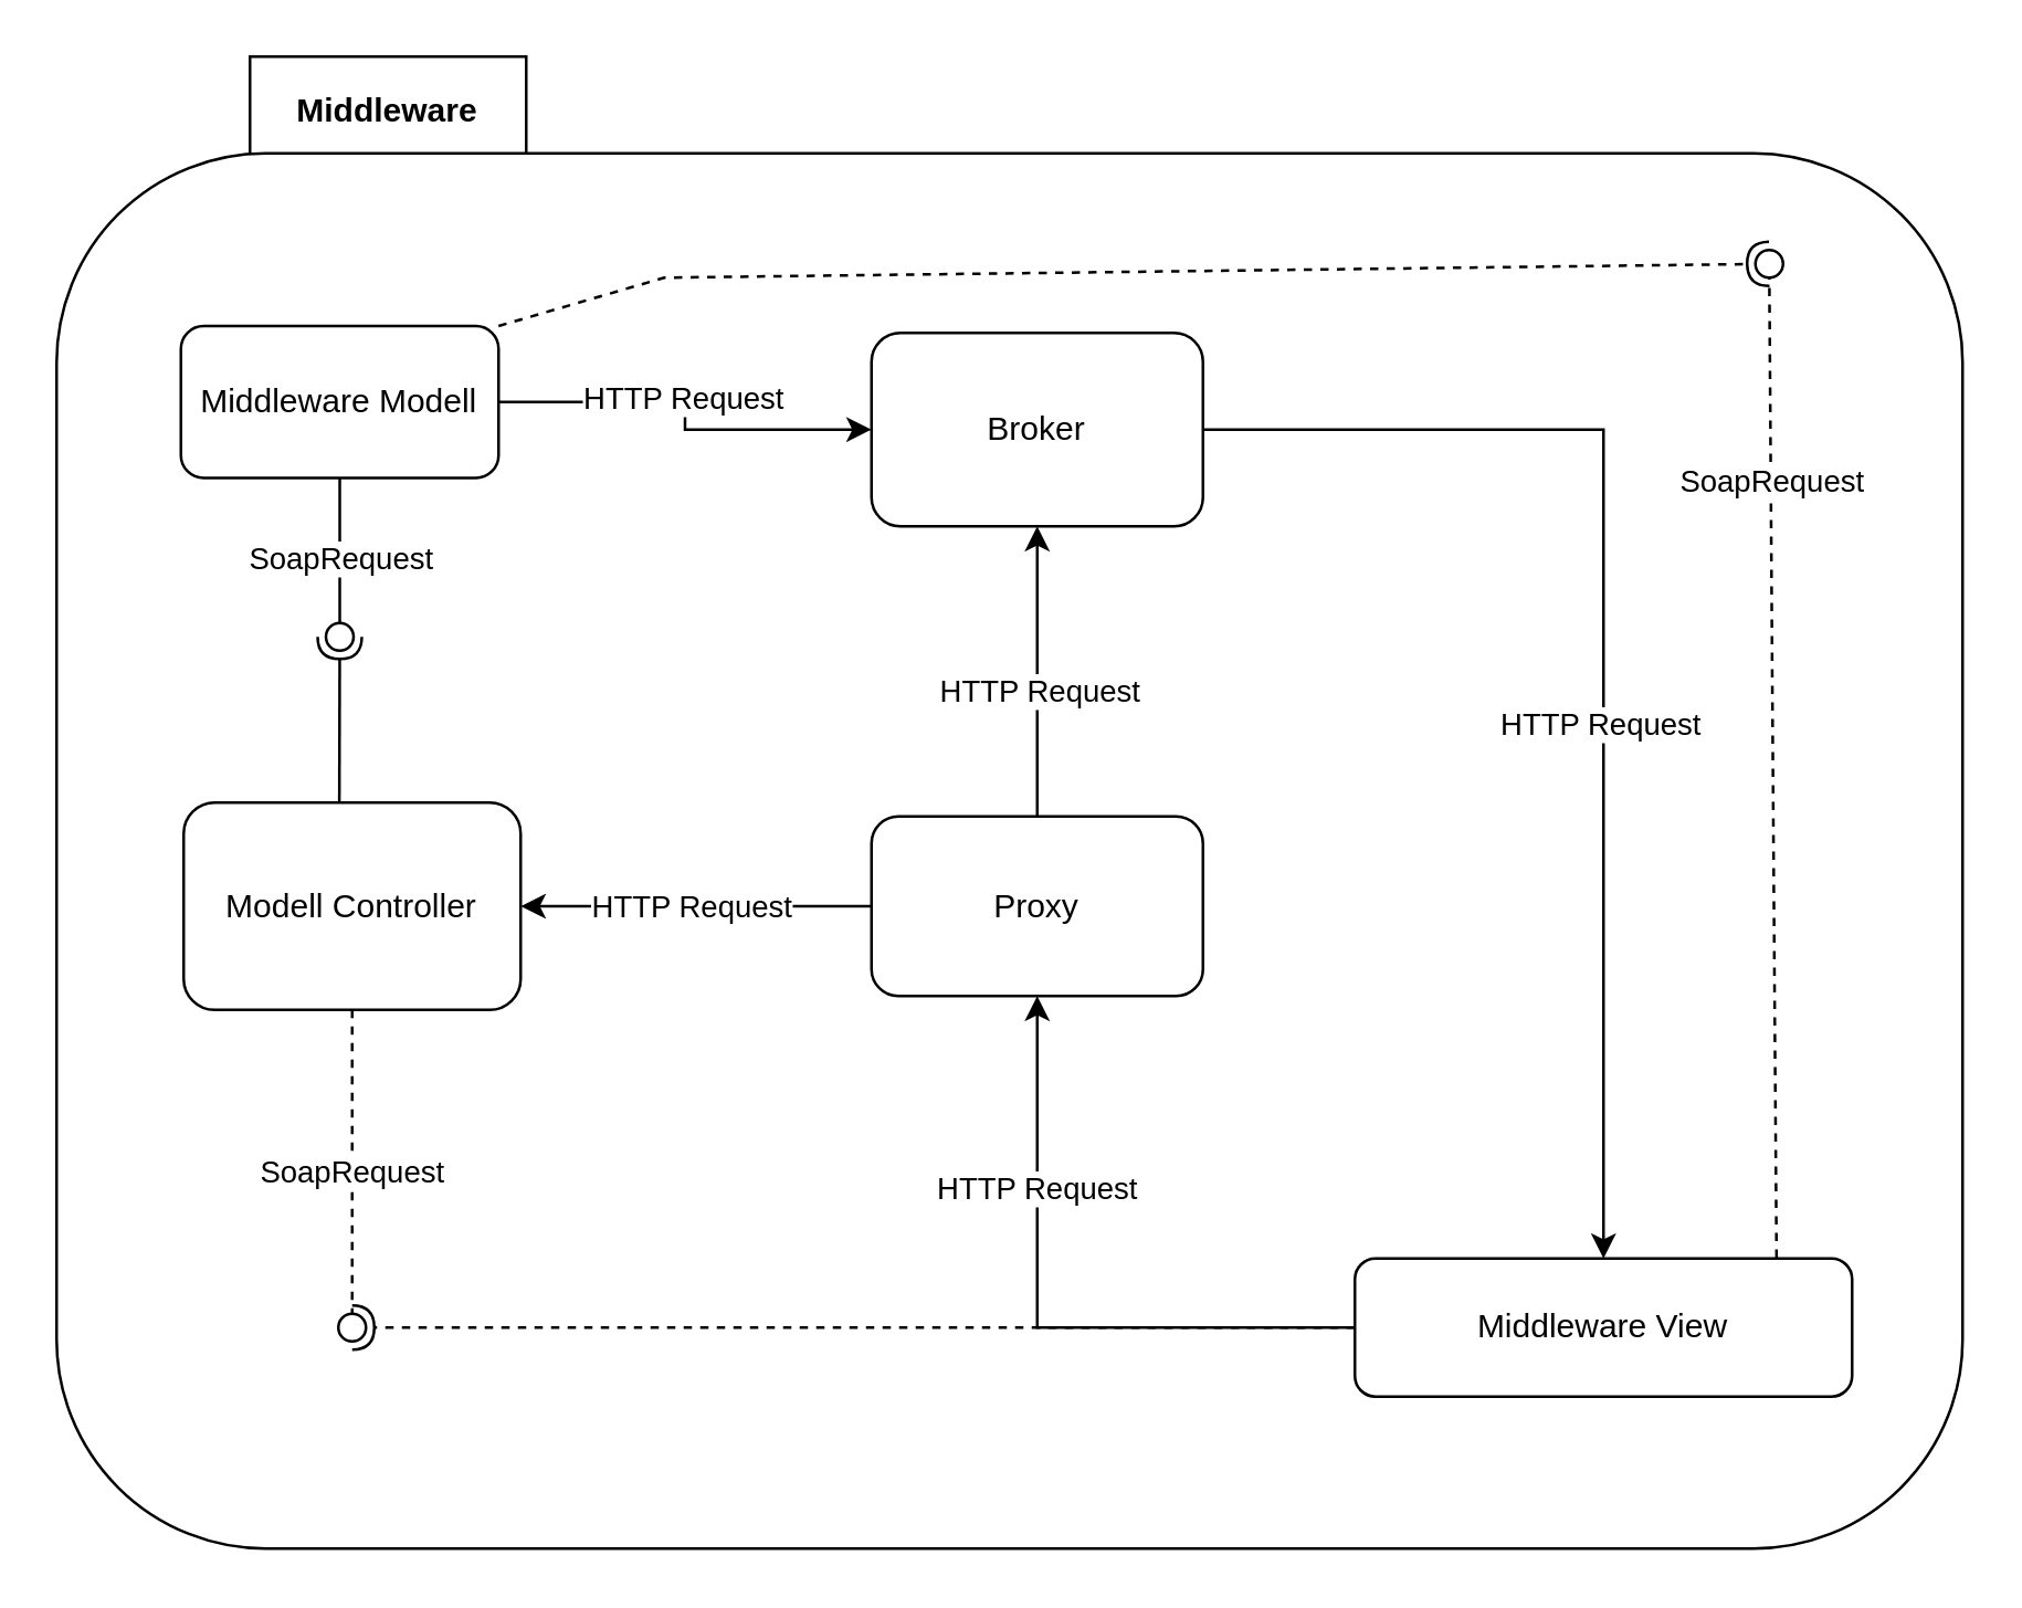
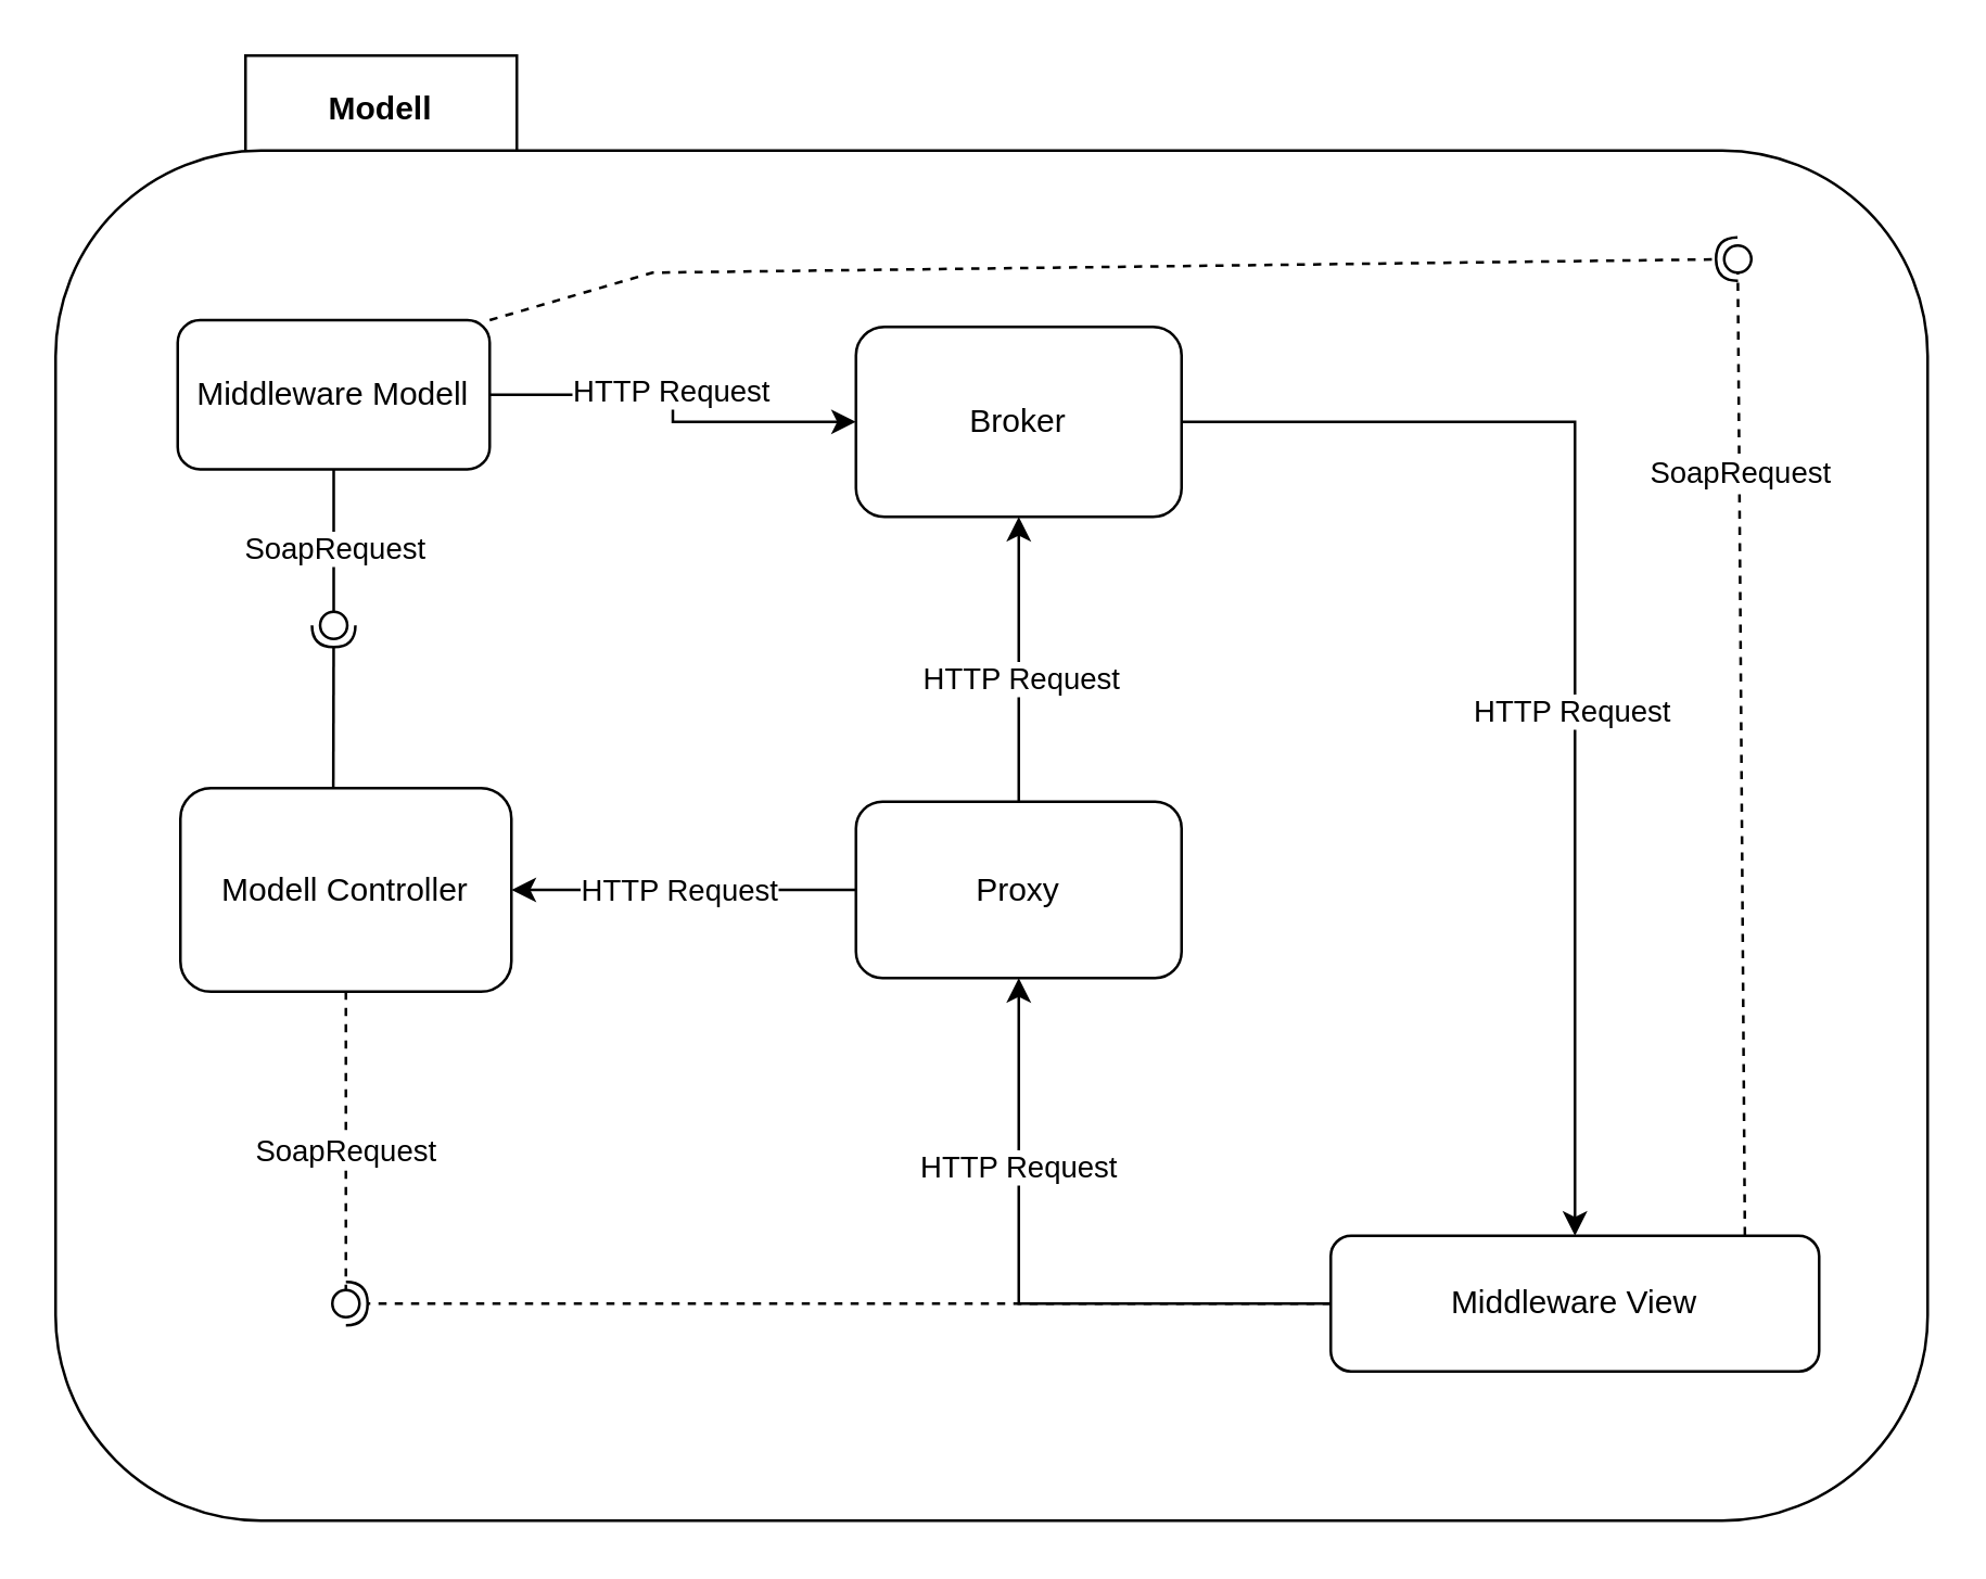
  <mxCell id="0" />
  <mxCell id="1" parent="0" />
- <mxCell id="2" value="&lt;b&gt;Middleware&lt;/b&gt;" style="rounded=0;whiteSpace=wrap;html=1;" vertex="1" parent="1"><mxGeometry x="90" y="20" width="100" height="40" as="geometry" /></mxCell>
+ <mxCell id="2" value="&lt;b&gt;Modell&lt;/b&gt;" style="rounded=0;whiteSpace=wrap;html=1;" vertex="1" parent="1"><mxGeometry x="90" y="20" width="100" height="40" as="geometry" /></mxCell>
  <mxCell id="3" value="" style="rounded=1;whiteSpace=wrap;html=1;" vertex="1" parent="1"><mxGeometry x="20" y="55" width="690" height="505" as="geometry" /></mxCell>
  <mxCell id="4" style="edgeStyle=orthogonalEdgeStyle;rounded=0;orthogonalLoop=1;jettySize=auto;html=1;" edge="1" parent="1" source="6" target="10"><mxGeometry relative="1" as="geometry" /></mxCell>
  <mxCell id="5" value="HTTP Request" style="edgeLabel;html=1;align=center;verticalAlign=middle;resizable=0;points=[];" vertex="1" connectable="0" parent="4"><mxGeometry x="-0.085" y="2" relative="1" as="geometry"><mxPoint as="offset" /></mxGeometry></mxCell>
  <mxCell id="6" value="Middleware Modell" style="rounded=1;whiteSpace=wrap;html=1;" vertex="1" parent="1"><mxGeometry x="65" y="117.5" width="115" height="55" as="geometry" /></mxCell>
  <mxCell id="7" value="Modell Controller" style="rounded=1;whiteSpace=wrap;html=1;" vertex="1" parent="1"><mxGeometry x="66" y="290" width="122" height="75" as="geometry" /></mxCell>
  <mxCell id="8" style="edgeStyle=orthogonalEdgeStyle;rounded=0;orthogonalLoop=1;jettySize=auto;html=1;entryX=0.5;entryY=0;entryDx=0;entryDy=0;" edge="1" parent="1" source="10" target="18"><mxGeometry relative="1" as="geometry" /></mxCell>
  <mxCell id="9" value="HTTP Request" style="edgeLabel;html=1;align=center;verticalAlign=middle;resizable=0;points=[];" vertex="1" connectable="0" parent="8"><mxGeometry x="0.128" y="-2" relative="1" as="geometry"><mxPoint as="offset" /></mxGeometry></mxCell>
  <mxCell id="10" value="Broker&lt;br&gt;" style="rounded=1;whiteSpace=wrap;html=1;" vertex="1" parent="1"><mxGeometry x="315" y="120" width="120" height="70" as="geometry" /></mxCell>
  <mxCell id="11" style="edgeStyle=orthogonalEdgeStyle;rounded=0;orthogonalLoop=1;jettySize=auto;html=1;" edge="1" parent="1" source="15" target="10"><mxGeometry relative="1" as="geometry" /></mxCell>
  <mxCell id="12" value="HTTP Request" style="edgeLabel;html=1;align=center;verticalAlign=middle;resizable=0;points=[];" vertex="1" connectable="0" parent="11"><mxGeometry x="-0.119" relative="1" as="geometry"><mxPoint as="offset" /></mxGeometry></mxCell>
  <mxCell id="13" style="edgeStyle=orthogonalEdgeStyle;rounded=0;orthogonalLoop=1;jettySize=auto;html=1;entryX=1;entryY=0.5;entryDx=0;entryDy=0;" edge="1" parent="1" source="15" target="7"><mxGeometry relative="1" as="geometry" /></mxCell>
  <mxCell id="14" value="HTTP Request" style="edgeLabel;html=1;align=center;verticalAlign=middle;resizable=0;points=[];" vertex="1" connectable="0" parent="13"><mxGeometry x="0.224" y="2" relative="1" as="geometry"><mxPoint x="12" y="-2" as="offset" /></mxGeometry></mxCell>
  <mxCell id="15" value="Proxy" style="rounded=1;whiteSpace=wrap;html=1;" vertex="1" parent="1"><mxGeometry x="315" y="295" width="120" height="65" as="geometry" /></mxCell>
  <mxCell id="16" style="edgeStyle=orthogonalEdgeStyle;rounded=0;orthogonalLoop=1;jettySize=auto;html=1;entryX=0.5;entryY=1;entryDx=0;entryDy=0;" edge="1" parent="1" source="18" target="15"><mxGeometry relative="1" as="geometry" /></mxCell>
  <mxCell id="17" value="HTTP Request" style="edgeLabel;html=1;align=center;verticalAlign=middle;resizable=0;points=[];" vertex="1" connectable="0" parent="16"><mxGeometry x="0.412" y="1" relative="1" as="geometry"><mxPoint as="offset" /></mxGeometry></mxCell>
  <mxCell id="18" value="Middleware View" style="rounded=1;whiteSpace=wrap;html=1;" vertex="1" parent="1"><mxGeometry x="490" y="455" width="180" height="50" as="geometry" /></mxCell>
  <mxCell id="19" value="" style="rounded=0;orthogonalLoop=1;jettySize=auto;html=1;endArrow=none;endFill=0;sketch=0;sourcePerimeterSpacing=0;targetPerimeterSpacing=0;exitX=0.5;exitY=1;exitDx=0;exitDy=0;" edge="1" target="22" parent="1" source="6"><mxGeometry relative="1" as="geometry"><mxPoint x="390" y="310" as="sourcePoint" /></mxGeometry></mxCell>
  <mxCell id="20" value="SoapRequest" style="edgeLabel;html=1;align=center;verticalAlign=middle;resizable=0;points=[];" vertex="1" connectable="0" parent="19"><mxGeometry x="0.219" y="-2" relative="1" as="geometry"><mxPoint x="2" y="-3" as="offset" /></mxGeometry></mxCell>
  <mxCell id="21" value="" style="rounded=0;orthogonalLoop=1;jettySize=auto;html=1;endArrow=halfCircle;endFill=0;entryX=0.5;entryY=0.5;endSize=6;strokeWidth=1;sketch=0;exitX=0.462;exitY=0;exitDx=0;exitDy=0;exitPerimeter=0;" edge="1" target="22" parent="1" source="7"><mxGeometry relative="1" as="geometry"><mxPoint x="430" y="310" as="sourcePoint" /></mxGeometry></mxCell>
  <mxCell id="22" value="" style="ellipse;whiteSpace=wrap;html=1;align=center;aspect=fixed;resizable=0;points=[];outlineConnect=0;sketch=0;" vertex="1" parent="1"><mxGeometry x="117.5" y="225" width="10" height="10" as="geometry" /></mxCell>
  <mxCell id="23" value="" style="rounded=0;orthogonalLoop=1;jettySize=auto;html=1;endArrow=none;endFill=0;sketch=0;sourcePerimeterSpacing=0;targetPerimeterSpacing=0;exitX=0.5;exitY=1;exitDx=0;exitDy=0;dashed=1;" edge="1" target="26" parent="1" source="7"><mxGeometry relative="1" as="geometry"><mxPoint x="390" y="310" as="sourcePoint" /></mxGeometry></mxCell>
  <mxCell id="24" value="SoapRequest" style="edgeLabel;html=1;align=center;verticalAlign=middle;resizable=0;points=[];" vertex="1" connectable="0" parent="23"><mxGeometry x="0.051" y="-1" relative="1" as="geometry"><mxPoint as="offset" /></mxGeometry></mxCell>
  <mxCell id="25" value="" style="rounded=0;orthogonalLoop=1;jettySize=auto;html=1;endArrow=halfCircle;endFill=0;entryX=0.5;entryY=0.5;endSize=6;strokeWidth=1;sketch=0;exitX=0;exitY=0.5;exitDx=0;exitDy=0;dashed=1;" edge="1" target="26" parent="1" source="18"><mxGeometry relative="1" as="geometry"><mxPoint x="430" y="310" as="sourcePoint" /></mxGeometry></mxCell>
  <mxCell id="26" value="" style="ellipse;whiteSpace=wrap;html=1;align=center;aspect=fixed;resizable=0;points=[];outlineConnect=0;sketch=0;" vertex="1" parent="1"><mxGeometry x="122" y="475" width="10" height="10" as="geometry" /></mxCell>
  <mxCell id="27" value="" style="rounded=0;orthogonalLoop=1;jettySize=auto;html=1;endArrow=none;endFill=0;sketch=0;sourcePerimeterSpacing=0;targetPerimeterSpacing=0;dashed=1;exitX=0.848;exitY=-0.006;exitDx=0;exitDy=0;exitPerimeter=0;" edge="1" target="30" parent="1" source="18"><mxGeometry relative="1" as="geometry"><mxPoint x="580" y="450" as="sourcePoint" /></mxGeometry></mxCell>
  <mxCell id="28" value="SoapRequest" style="edgeLabel;html=1;align=center;verticalAlign=middle;resizable=0;points=[];" vertex="1" connectable="0" parent="27"><mxGeometry x="0.587" relative="1" as="geometry"><mxPoint as="offset" /></mxGeometry></mxCell>
  <mxCell id="29" value="" style="rounded=0;orthogonalLoop=1;jettySize=auto;html=1;endArrow=halfCircle;endFill=0;entryX=0.5;entryY=0.5;endSize=6;strokeWidth=1;sketch=0;dashed=1;exitX=1;exitY=0;exitDx=0;exitDy=0;" edge="1" target="30" parent="1" source="6"><mxGeometry relative="1" as="geometry"><mxPoint x="580" y="305" as="sourcePoint" /><Array as="points"><mxPoint x="240" y="100" /></Array></mxGeometry></mxCell>
  <mxCell id="30" value="" style="ellipse;whiteSpace=wrap;html=1;align=center;aspect=fixed;resizable=0;points=[];outlineConnect=0;sketch=0;" vertex="1" parent="1"><mxGeometry x="635" y="90" width="10" height="10" as="geometry" /></mxCell>
